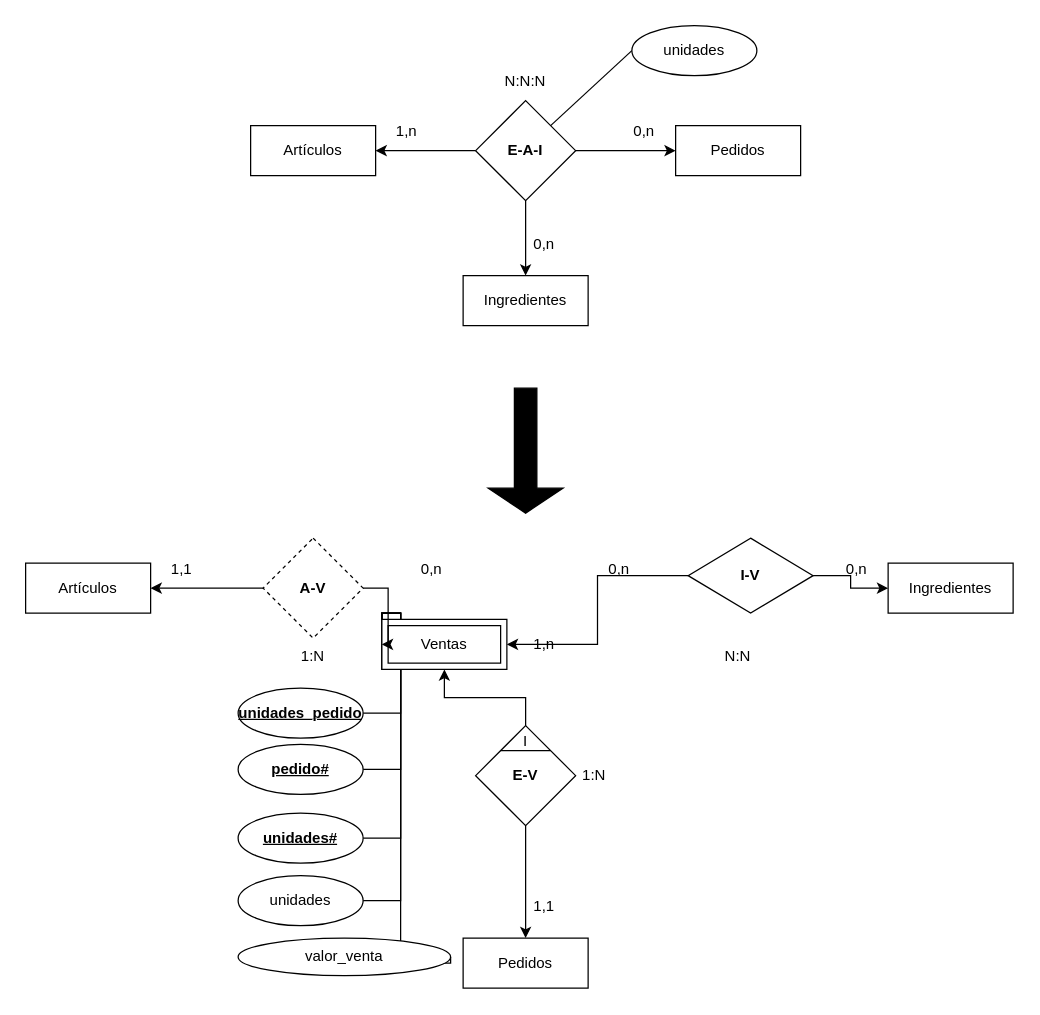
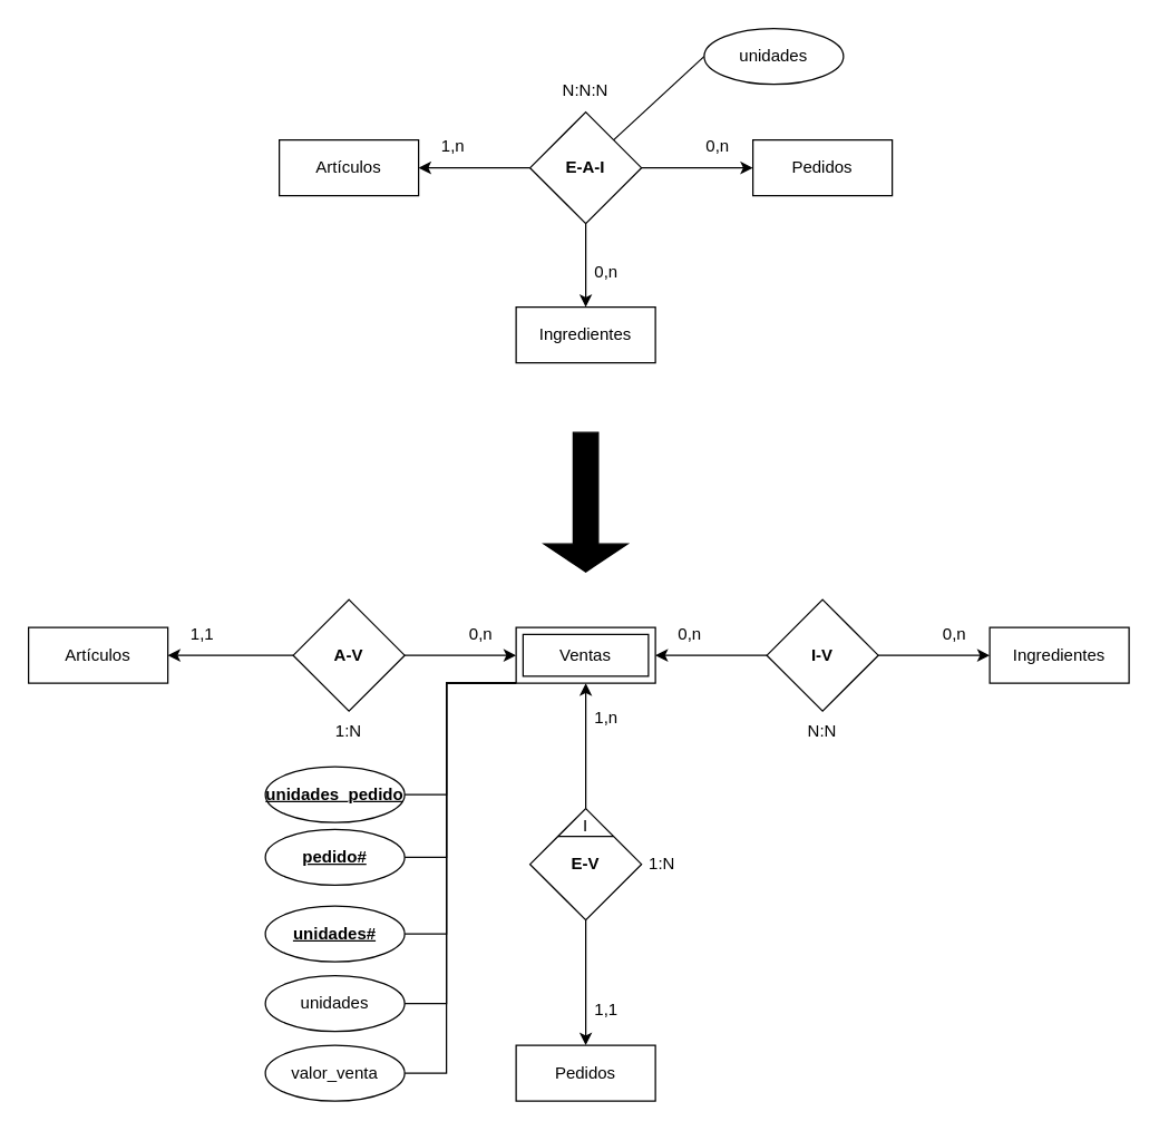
  <mxCell id="0" />
  <mxCell id="1" parent="0" />
  <mxCell id="2" value="Artículos" style="whiteSpace=wrap;html=1;align=center;" vertex="1" parent="1"><mxGeometry x="200" y="100" width="100" height="40" as="geometry" /></mxCell>
  <mxCell id="3" value="Pedidos" style="whiteSpace=wrap;html=1;align=center;" vertex="1" parent="1"><mxGeometry x="540" y="100" width="100" height="40" as="geometry" /></mxCell>
  <mxCell id="4" value="Ingredientes" style="whiteSpace=wrap;html=1;align=center;" vertex="1" parent="1"><mxGeometry x="370" y="220" width="100" height="40" as="geometry" /></mxCell>
  <mxCell id="5" style="edgeStyle=orthogonalEdgeStyle;rounded=0;orthogonalLoop=1;jettySize=auto;html=1;exitX=0;exitY=0.5;exitDx=0;exitDy=0;entryX=1;entryY=0.5;entryDx=0;entryDy=0;" edge="1" parent="1" source="9" target="2"><mxGeometry relative="1" as="geometry" /></mxCell>
  <mxCell id="6" style="edgeStyle=orthogonalEdgeStyle;rounded=0;orthogonalLoop=1;jettySize=auto;html=1;exitX=0.5;exitY=1;exitDx=0;exitDy=0;entryX=0.5;entryY=0;entryDx=0;entryDy=0;" edge="1" parent="1" source="9" target="4"><mxGeometry relative="1" as="geometry" /></mxCell>
  <mxCell id="7" style="edgeStyle=orthogonalEdgeStyle;rounded=0;orthogonalLoop=1;jettySize=auto;html=1;exitX=1;exitY=0.5;exitDx=0;exitDy=0;entryX=0;entryY=0.5;entryDx=0;entryDy=0;" edge="1" parent="1" source="9" target="3"><mxGeometry relative="1" as="geometry" /></mxCell>
  <mxCell id="8" style="rounded=0;orthogonalLoop=1;jettySize=auto;html=1;exitX=1;exitY=0;exitDx=0;exitDy=0;entryX=0;entryY=0.5;entryDx=0;entryDy=0;endArrow=none;endFill=0;" edge="1" parent="1" source="9" target="36"><mxGeometry relative="1" as="geometry" /></mxCell>
  <mxCell id="9" value="E-A-I" style="rhombus;whiteSpace=wrap;html=1;fontStyle=1" vertex="1" parent="1"><mxGeometry x="380" y="80" width="80" height="80" as="geometry" /></mxCell>
  <mxCell id="10" value="N:N:N" style="text;html=1;align=center;verticalAlign=middle;whiteSpace=wrap;rounded=0;" vertex="1" parent="1"><mxGeometry x="405" y="50" width="30" height="30" as="geometry" /></mxCell>
  <mxCell id="11" style="edgeStyle=orthogonalEdgeStyle;rounded=0;orthogonalLoop=1;jettySize=auto;html=1;exitX=0;exitY=1;exitDx=0;exitDy=0;entryX=1;entryY=0.5;entryDx=0;entryDy=0;endArrow=none;endFill=0;" edge="1" parent="1" source="16" target="37"><mxGeometry relative="1" as="geometry"><Array as="points"><mxPoint x="320" y="490" /><mxPoint x="320" y="570" /></Array></mxGeometry></mxCell>
  <mxCell id="12" style="edgeStyle=orthogonalEdgeStyle;rounded=0;orthogonalLoop=1;jettySize=auto;html=1;exitX=0;exitY=1;exitDx=0;exitDy=0;entryX=1;entryY=0.5;entryDx=0;entryDy=0;endArrow=none;endFill=0;" edge="1" parent="1" source="16" target="38"><mxGeometry relative="1" as="geometry"><Array as="points"><mxPoint x="320" y="490" /><mxPoint x="320" y="615" /></Array></mxGeometry></mxCell>
  <mxCell id="13" style="edgeStyle=orthogonalEdgeStyle;rounded=0;orthogonalLoop=1;jettySize=auto;html=1;exitX=0;exitY=1;exitDx=0;exitDy=0;entryX=1;entryY=0.5;entryDx=0;entryDy=0;endArrow=none;endFill=0;" edge="1" parent="1" source="16" target="39"><mxGeometry relative="1" as="geometry"><Array as="points"><mxPoint x="320" y="490" /><mxPoint x="320" y="670" /></Array></mxGeometry></mxCell>
  <mxCell id="14" style="edgeStyle=orthogonalEdgeStyle;rounded=0;orthogonalLoop=1;jettySize=auto;html=1;exitX=0;exitY=1;exitDx=0;exitDy=0;entryX=1;entryY=0.5;entryDx=0;entryDy=0;endArrow=none;endFill=0;" edge="1" parent="1" source="16" target="40"><mxGeometry relative="1" as="geometry"><Array as="points"><mxPoint x="320" y="490" /><mxPoint x="320" y="720" /></Array></mxGeometry></mxCell>
  <mxCell id="15" style="edgeStyle=orthogonalEdgeStyle;rounded=0;orthogonalLoop=1;jettySize=auto;html=1;exitX=0;exitY=1;exitDx=0;exitDy=0;entryX=1;entryY=0.5;entryDx=0;entryDy=0;endArrow=none;endFill=0;" edge="1" parent="1" source="16" target="41"><mxGeometry relative="1" as="geometry"><Array as="points"><mxPoint x="320" y="490" /><mxPoint x="320" y="770" /></Array></mxGeometry></mxCell>
- <mxCell id="16" value="Ventas" style="shape=ext;margin=3;double=1;whiteSpace=wrap;html=1;align=center;" vertex="1" parent="1"><mxGeometry x="305" y="495" width="100" height="40" as="geometry" /></mxCell>
+ <mxCell id="16" value="Ventas" style="shape=ext;margin=3;double=1;whiteSpace=wrap;html=1;align=center;" vertex="1" parent="1"><mxGeometry x="370" y="450" width="100" height="40" as="geometry" /></mxCell>
  <mxCell id="17" value="Artículos" style="whiteSpace=wrap;html=1;align=center;" vertex="1" parent="1"><mxGeometry x="20" y="450" width="100" height="40" as="geometry" /></mxCell>
  <mxCell id="18" style="edgeStyle=orthogonalEdgeStyle;rounded=0;orthogonalLoop=1;jettySize=auto;html=1;exitX=0;exitY=0.5;exitDx=0;exitDy=0;entryX=1;entryY=0.5;entryDx=0;entryDy=0;" edge="1" parent="1" source="20" target="17"><mxGeometry relative="1" as="geometry" /></mxCell>
  <mxCell id="19" style="edgeStyle=orthogonalEdgeStyle;rounded=0;orthogonalLoop=1;jettySize=auto;html=1;exitX=1;exitY=0.5;exitDx=0;exitDy=0;entryX=0;entryY=0.5;entryDx=0;entryDy=0;" edge="1" parent="1" source="20" target="16"><mxGeometry relative="1" as="geometry" /></mxCell>
- <mxCell id="20" value="A-V" style="rhombus;whiteSpace=wrap;html=1;fontStyle=1;dashed=1;" vertex="1" parent="1"><mxGeometry x="210" y="430" width="80" height="80" as="geometry" /></mxCell>
+ <mxCell id="20" value="A-V" style="rhombus;whiteSpace=wrap;html=1;fontStyle=1" vertex="1" parent="1"><mxGeometry x="210" y="430" width="80" height="80" as="geometry" /></mxCell>
  <mxCell id="21" style="edgeStyle=orthogonalEdgeStyle;rounded=0;orthogonalLoop=1;jettySize=auto;html=1;exitX=0;exitY=0.5;exitDx=0;exitDy=0;entryX=1;entryY=0.5;entryDx=0;entryDy=0;" edge="1" parent="1" source="23" target="16"><mxGeometry relative="1" as="geometry" /></mxCell>
  <mxCell id="22" style="edgeStyle=orthogonalEdgeStyle;rounded=0;orthogonalLoop=1;jettySize=auto;html=1;exitX=1;exitY=0.5;exitDx=0;exitDy=0;entryX=0;entryY=0.5;entryDx=0;entryDy=0;" edge="1" parent="1" source="23" target="24"><mxGeometry relative="1" as="geometry" /></mxCell>
- <mxCell id="23" value="I-V" style="rhombus;whiteSpace=wrap;html=1;fontStyle=1" vertex="1" parent="1"><mxGeometry x="550" y="430" width="100" height="60" as="geometry" /></mxCell>
+ <mxCell id="23" value="I-V" style="rhombus;whiteSpace=wrap;html=1;fontStyle=1" vertex="1" parent="1"><mxGeometry x="550" y="430" width="80" height="80" as="geometry" /></mxCell>
  <mxCell id="24" value="Ingredientes" style="whiteSpace=wrap;html=1;align=center;" vertex="1" parent="1"><mxGeometry x="710" y="450" width="100" height="40" as="geometry" /></mxCell>
  <mxCell id="25" value="Pedidos" style="whiteSpace=wrap;html=1;align=center;" vertex="1" parent="1"><mxGeometry x="370" y="750" width="100" height="40" as="geometry" /></mxCell>
  <mxCell id="26" value="" style="group" vertex="1" connectable="0" parent="1"><mxGeometry x="380" y="580" width="80" height="80" as="geometry" /></mxCell>
  <mxCell id="27" value="&lt;b&gt;E-V&lt;/b&gt;" style="shape=rhombus;perimeter=rhombusPerimeter;whiteSpace=wrap;html=1;align=center;" vertex="1" parent="26"><mxGeometry width="80" height="80" as="geometry" /></mxCell>
  <mxCell id="28" value="" style="endArrow=none;html=1;rounded=0;exitX=0;exitY=0;exitDx=0;exitDy=0;entryX=1;entryY=0;entryDx=0;entryDy=0;" edge="1" parent="26" source="27" target="27"><mxGeometry width="50" height="50" relative="1" as="geometry"><mxPoint x="-50" y="130" as="sourcePoint" /><mxPoint y="80" as="targetPoint" /></mxGeometry></mxCell>
  <mxCell id="29" value="I" style="text;html=1;align=center;verticalAlign=middle;whiteSpace=wrap;rounded=0;" vertex="1" parent="26"><mxGeometry x="30" y="8" width="20" height="10" as="geometry" /></mxCell>
  <mxCell id="30" style="edgeStyle=orthogonalEdgeStyle;rounded=0;orthogonalLoop=1;jettySize=auto;html=1;exitX=0.5;exitY=1;exitDx=0;exitDy=0;entryX=0.5;entryY=0;entryDx=0;entryDy=0;" edge="1" parent="1" source="27" target="25"><mxGeometry relative="1" as="geometry" /></mxCell>
  <mxCell id="31" style="edgeStyle=orthogonalEdgeStyle;rounded=0;orthogonalLoop=1;jettySize=auto;html=1;exitX=0.5;exitY=0;exitDx=0;exitDy=0;entryX=0.5;entryY=1;entryDx=0;entryDy=0;" edge="1" parent="1" source="27" target="16"><mxGeometry relative="1" as="geometry" /></mxCell>
  <mxCell id="32" value="" style="shape=singleArrow;direction=south;whiteSpace=wrap;html=1;fillColor=#000000;" vertex="1" parent="1"><mxGeometry x="390" y="310" width="60" height="100" as="geometry" /></mxCell>
  <mxCell id="33" value="1:N" style="text;html=1;align=center;verticalAlign=middle;whiteSpace=wrap;rounded=0;" vertex="1" parent="1"><mxGeometry x="235" y="510" width="30" height="30" as="geometry" /></mxCell>
  <mxCell id="34" value="N:N" style="text;html=1;align=center;verticalAlign=middle;whiteSpace=wrap;rounded=0;" vertex="1" parent="1"><mxGeometry x="575" y="510" width="30" height="30" as="geometry" /></mxCell>
  <mxCell id="35" value="1:N" style="text;html=1;align=center;verticalAlign=middle;whiteSpace=wrap;rounded=0;" vertex="1" parent="1"><mxGeometry x="460" y="605" width="30" height="30" as="geometry" /></mxCell>
  <mxCell id="36" value="unidades" style="ellipse;whiteSpace=wrap;html=1;align=center;" vertex="1" parent="1"><mxGeometry x="505" y="20" width="100" height="40" as="geometry" /></mxCell>
  <mxCell id="37" value="unidades_pedido" style="ellipse;whiteSpace=wrap;html=1;align=center;fontStyle=5;" vertex="1" parent="1"><mxGeometry x="190" y="550" width="100" height="40" as="geometry" /></mxCell>
  <mxCell id="38" value="pedido#" style="ellipse;whiteSpace=wrap;html=1;align=center;fontStyle=5;" vertex="1" parent="1"><mxGeometry x="190" y="595" width="100" height="40" as="geometry" /></mxCell>
  <mxCell id="39" value="unidades#" style="ellipse;whiteSpace=wrap;html=1;align=center;fontStyle=5;" vertex="1" parent="1"><mxGeometry x="190" y="650" width="100" height="40" as="geometry" /></mxCell>
  <mxCell id="40" value="unidades" style="ellipse;whiteSpace=wrap;html=1;align=center;" vertex="1" parent="1"><mxGeometry x="190" y="700" width="100" height="40" as="geometry" /></mxCell>
- <mxCell id="41" value="valor_venta" style="ellipse;whiteSpace=wrap;html=1;align=center;" vertex="1" parent="1"><mxGeometry x="190" y="750" width="170" height="30" as="geometry" /></mxCell>
+ <mxCell id="41" value="valor_venta" style="ellipse;whiteSpace=wrap;html=1;align=center;" vertex="1" parent="1"><mxGeometry x="190" y="750" width="100" height="40" as="geometry" /></mxCell>
  <mxCell id="42" value="1,1" style="text;html=1;align=center;verticalAlign=middle;whiteSpace=wrap;rounded=0;" vertex="1" parent="1"><mxGeometry x="130" y="440" width="30" height="30" as="geometry" /></mxCell>
  <mxCell id="43" value="0,n" style="text;html=1;align=center;verticalAlign=middle;whiteSpace=wrap;rounded=0;" vertex="1" parent="1"><mxGeometry x="330" y="440" width="30" height="30" as="geometry" /></mxCell>
  <mxCell id="44" value="0,n" style="text;html=1;align=center;verticalAlign=middle;whiteSpace=wrap;rounded=0;" vertex="1" parent="1"><mxGeometry x="480" y="440" width="30" height="30" as="geometry" /></mxCell>
  <mxCell id="45" value="0,n" style="text;html=1;align=center;verticalAlign=middle;whiteSpace=wrap;rounded=0;" vertex="1" parent="1"><mxGeometry x="670" y="440" width="30" height="30" as="geometry" /></mxCell>
  <mxCell id="46" value="1,1" style="text;html=1;align=center;verticalAlign=middle;whiteSpace=wrap;rounded=0;" vertex="1" parent="1"><mxGeometry x="420" y="710" width="30" height="30" as="geometry" /></mxCell>
  <mxCell id="47" value="1,n" style="text;html=1;align=center;verticalAlign=middle;whiteSpace=wrap;rounded=0;" vertex="1" parent="1"><mxGeometry x="420" y="500" width="30" height="30" as="geometry" /></mxCell>
  <mxCell id="48" value="0,n" style="text;html=1;align=center;verticalAlign=middle;whiteSpace=wrap;rounded=0;" vertex="1" parent="1"><mxGeometry x="420" y="180" width="30" height="30" as="geometry" /></mxCell>
  <mxCell id="49" value="1,n" style="text;html=1;align=center;verticalAlign=middle;whiteSpace=wrap;rounded=0;" vertex="1" parent="1"><mxGeometry x="310" y="90" width="30" height="30" as="geometry" /></mxCell>
  <mxCell id="50" value="0,n" style="text;html=1;align=center;verticalAlign=middle;whiteSpace=wrap;rounded=0;" vertex="1" parent="1"><mxGeometry x="500" y="90" width="30" height="30" as="geometry" /></mxCell>
